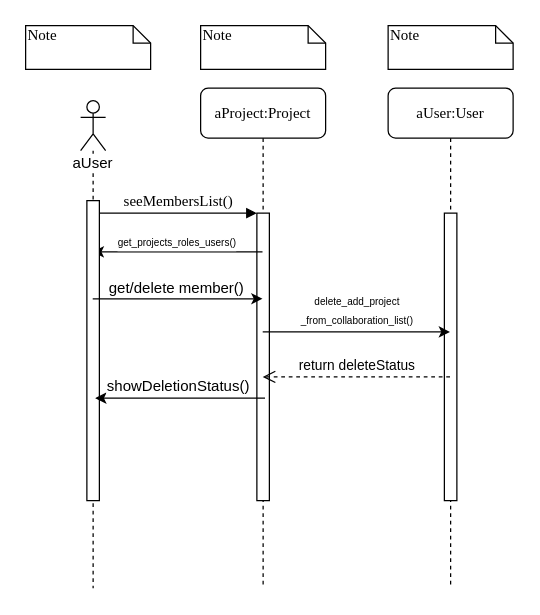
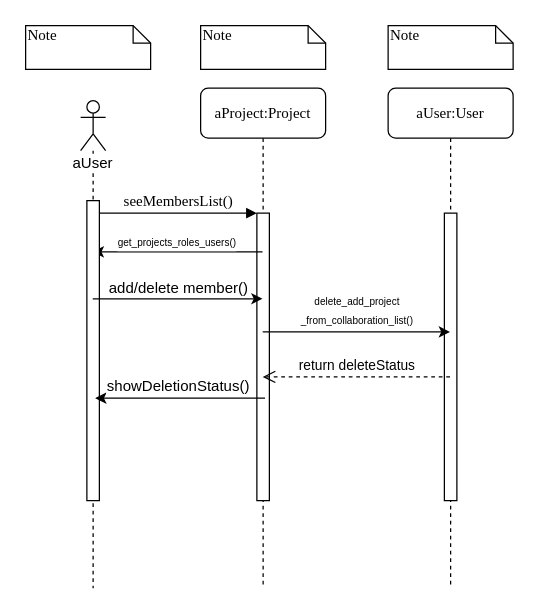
  <mxCell id="0" />
  <mxCell id="1" parent="0" />
  <mxCell id="2" value="aProject:Project" style="shape=umlLifeline;perimeter=lifelinePerimeter;whiteSpace=wrap;html=1;container=1;collapsible=0;recursiveResize=0;outlineConnect=0;rounded=1;shadow=0;comic=0;labelBackgroundColor=none;strokeColor=#000000;strokeWidth=1;fillColor=#FFFFFF;fontFamily=Verdana;fontSize=12;fontColor=#000000;align=center;" parent="1" vertex="1"><mxGeometry x="160" y="70" width="100" height="400" as="geometry" /></mxCell>
  <mxCell id="3" value="" style="html=1;points=[];perimeter=orthogonalPerimeter;rounded=0;shadow=0;comic=0;labelBackgroundColor=none;strokeColor=#000000;strokeWidth=1;fillColor=#FFFFFF;fontFamily=Verdana;fontSize=12;fontColor=#000000;align=center;" parent="2" vertex="1"><mxGeometry x="45" y="100" width="10" height="230" as="geometry" /></mxCell>
  <mxCell id="4" value="seeMembersList()" style="html=1;verticalAlign=bottom;endArrow=block;entryX=0;entryY=0;labelBackgroundColor=none;fontFamily=Verdana;fontSize=12;edgeStyle=elbowEdgeStyle;elbow=vertical;" parent="1" source="10" target="3" edge="1"><mxGeometry relative="1" as="geometry"><mxPoint x="75" y="170" as="sourcePoint" /></mxGeometry></mxCell>
  <mxCell id="5" value="Note" style="shape=note;whiteSpace=wrap;html=1;size=14;verticalAlign=top;align=left;spacingTop=-6;rounded=0;shadow=0;comic=0;labelBackgroundColor=none;strokeColor=#000000;strokeWidth=1;fillColor=#FFFFFF;fontFamily=Verdana;fontSize=12;fontColor=#000000;" parent="1" vertex="1"><mxGeometry x="20" y="20" width="100" height="35" as="geometry" /></mxCell>
  <mxCell id="6" value="Note" style="shape=note;whiteSpace=wrap;html=1;size=14;verticalAlign=top;align=left;spacingTop=-6;rounded=0;shadow=0;comic=0;labelBackgroundColor=none;strokeColor=#000000;strokeWidth=1;fillColor=#FFFFFF;fontFamily=Verdana;fontSize=12;fontColor=#000000;" parent="1" vertex="1"><mxGeometry x="160" y="20" width="100" height="35" as="geometry" /></mxCell>
  <mxCell id="7" value="aUser&lt;br&gt;" style="shape=umlLifeline;participant=umlActor;perimeter=lifelinePerimeter;whiteSpace=wrap;html=1;container=1;collapsible=0;recursiveResize=0;verticalAlign=top;spacingTop=36;labelBackgroundColor=#ffffff;outlineConnect=0;" parent="1" vertex="1"><mxGeometry x="64" y="80" width="20" height="390" as="geometry" /></mxCell>
  <mxCell id="8" value="" style="endArrow=classic;html=1;" parent="1" edge="1"><mxGeometry width="50" height="50" relative="1" as="geometry"><mxPoint x="209.5" y="201" as="sourcePoint" /><mxPoint x="73.667" y="201" as="targetPoint" /></mxGeometry></mxCell>
  <mxCell id="9" value="&lt;span style=&quot;font-size: 8px&quot;&gt;get_projects_roles_users()&lt;br&gt;&lt;/span&gt;" style="text;html=1;resizable=0;points=[];align=center;verticalAlign=middle;labelBackgroundColor=#ffffff;" parent="8" vertex="1" connectable="0"><mxGeometry x="-0.139" y="4" relative="1" as="geometry"><mxPoint x="-11" y="-13" as="offset" /></mxGeometry></mxCell>
  <mxCell id="10" value="" style="html=1;points=[];perimeter=orthogonalPerimeter;" parent="1" vertex="1"><mxGeometry x="69" y="160" width="10" height="240" as="geometry" /></mxCell>
  <mxCell id="11" value="" style="endArrow=classic;html=1;" parent="1" edge="1"><mxGeometry width="50" height="50" relative="1" as="geometry"><mxPoint x="73.667" y="238.5" as="sourcePoint" /><mxPoint x="209.5" y="238.5" as="targetPoint" /></mxGeometry></mxCell>
- <mxCell id="12" value="get/delete member()&lt;br&gt;" style="text;html=1;resizable=0;points=[];autosize=1;align=left;verticalAlign=top;spacingTop=-4;" parent="1" vertex="1"><mxGeometry x="85" y="220" width="130" height="20" as="geometry" /></mxCell>
+ <mxCell id="12" value="add/delete member()&lt;br&gt;" style="text;html=1;resizable=0;points=[];autosize=1;align=left;verticalAlign=top;spacingTop=-4;" parent="1" vertex="1"><mxGeometry x="85" y="220" width="130" height="20" as="geometry" /></mxCell>
  <mxCell id="13" value="aUser:User" style="shape=umlLifeline;perimeter=lifelinePerimeter;whiteSpace=wrap;html=1;container=1;collapsible=0;recursiveResize=0;outlineConnect=0;rounded=1;shadow=0;comic=0;labelBackgroundColor=none;strokeColor=#000000;strokeWidth=1;fillColor=#FFFFFF;fontFamily=Verdana;fontSize=12;fontColor=#000000;align=center;" parent="1" vertex="1"><mxGeometry x="310" y="70" width="100" height="400" as="geometry" /></mxCell>
  <mxCell id="14" value="" style="html=1;points=[];perimeter=orthogonalPerimeter;rounded=0;shadow=0;comic=0;labelBackgroundColor=none;strokeColor=#000000;strokeWidth=1;fillColor=#FFFFFF;fontFamily=Verdana;fontSize=12;fontColor=#000000;align=center;" parent="13" vertex="1"><mxGeometry x="45" y="100" width="10" height="230" as="geometry" /></mxCell>
  <mxCell id="15" value="Note" style="shape=note;whiteSpace=wrap;html=1;size=14;verticalAlign=top;align=left;spacingTop=-6;rounded=0;shadow=0;comic=0;labelBackgroundColor=none;strokeColor=#000000;strokeWidth=1;fillColor=#FFFFFF;fontFamily=Verdana;fontSize=12;fontColor=#000000;" parent="1" vertex="1"><mxGeometry x="310" y="20" width="100" height="35" as="geometry" /></mxCell>
  <mxCell id="16" value="" style="endArrow=classic;html=1;" parent="1" edge="1"><mxGeometry width="50" height="50" relative="1" as="geometry"><mxPoint x="209.667" y="265" as="sourcePoint" /><mxPoint x="359.5" y="265" as="targetPoint" /></mxGeometry></mxCell>
  <mxCell id="17" value="&lt;font style=&quot;font-size: 8px&quot;&gt;delete_add_project&lt;br&gt;_from_collaboration_list()&lt;br&gt;&lt;/font&gt;" style="text;html=1;resizable=0;points=[];align=center;verticalAlign=middle;labelBackgroundColor=#ffffff;" parent="16" vertex="1" connectable="0"><mxGeometry x="0.197" y="-3" relative="1" as="geometry"><mxPoint x="-15" y="-22" as="offset" /></mxGeometry></mxCell>
  <mxCell id="18" value="&lt;br&gt;&lt;br&gt;" style="text;html=1;resizable=0;points=[];align=center;verticalAlign=middle;labelBackgroundColor=#ffffff;" parent="16" vertex="1" connectable="0"><mxGeometry x="-0.281" y="2" relative="1" as="geometry"><mxPoint as="offset" /></mxGeometry></mxCell>
  <mxCell id="19" value="return deleteStatus&lt;br&gt;" style="html=1;verticalAlign=bottom;endArrow=open;dashed=1;endSize=8;" parent="1" edge="1"><mxGeometry relative="1" as="geometry"><mxPoint x="359.5" y="301" as="sourcePoint" /><mxPoint x="209.667" y="301" as="targetPoint" /></mxGeometry></mxCell>
  <mxCell id="20" value="" style="endArrow=classic;html=1;" parent="1" edge="1"><mxGeometry width="50" height="50" relative="1" as="geometry"><mxPoint x="211.5" y="318" as="sourcePoint" /><mxPoint x="75.667" y="318" as="targetPoint" /></mxGeometry></mxCell>
  <mxCell id="21" value="showDeletionStatus()" style="text;html=1;resizable=0;points=[];align=center;verticalAlign=middle;labelBackgroundColor=#ffffff;" parent="20" vertex="1" connectable="0"><mxGeometry x="0.281" y="-7" relative="1" as="geometry"><mxPoint x="17" y="-3" as="offset" /></mxGeometry></mxCell>
